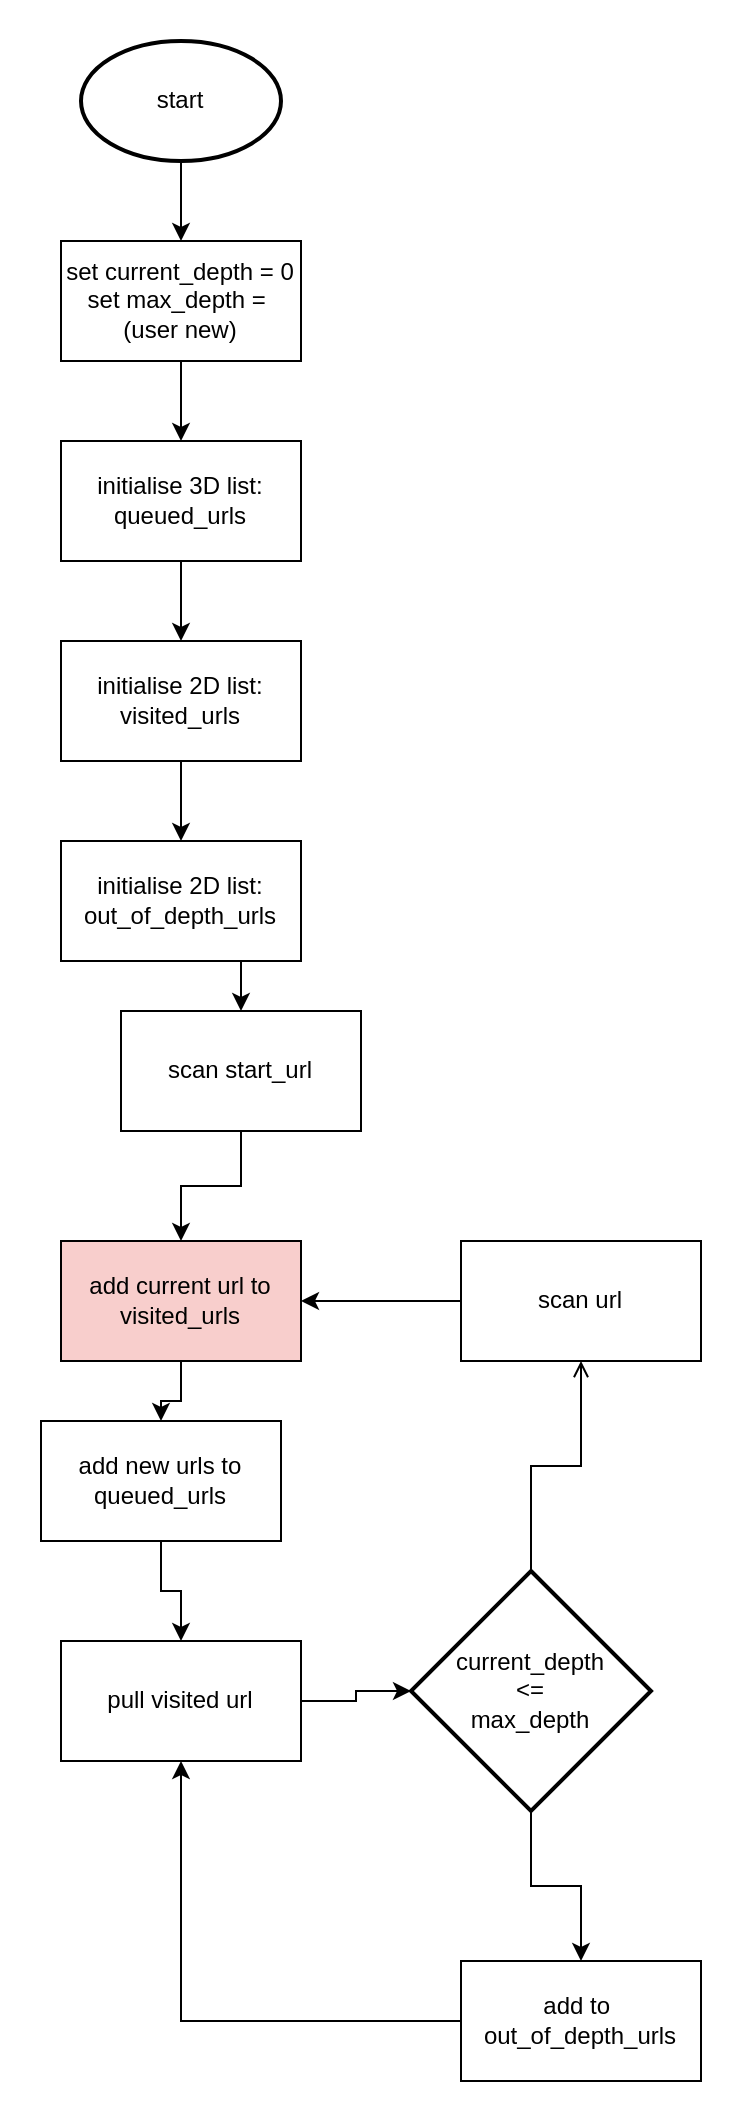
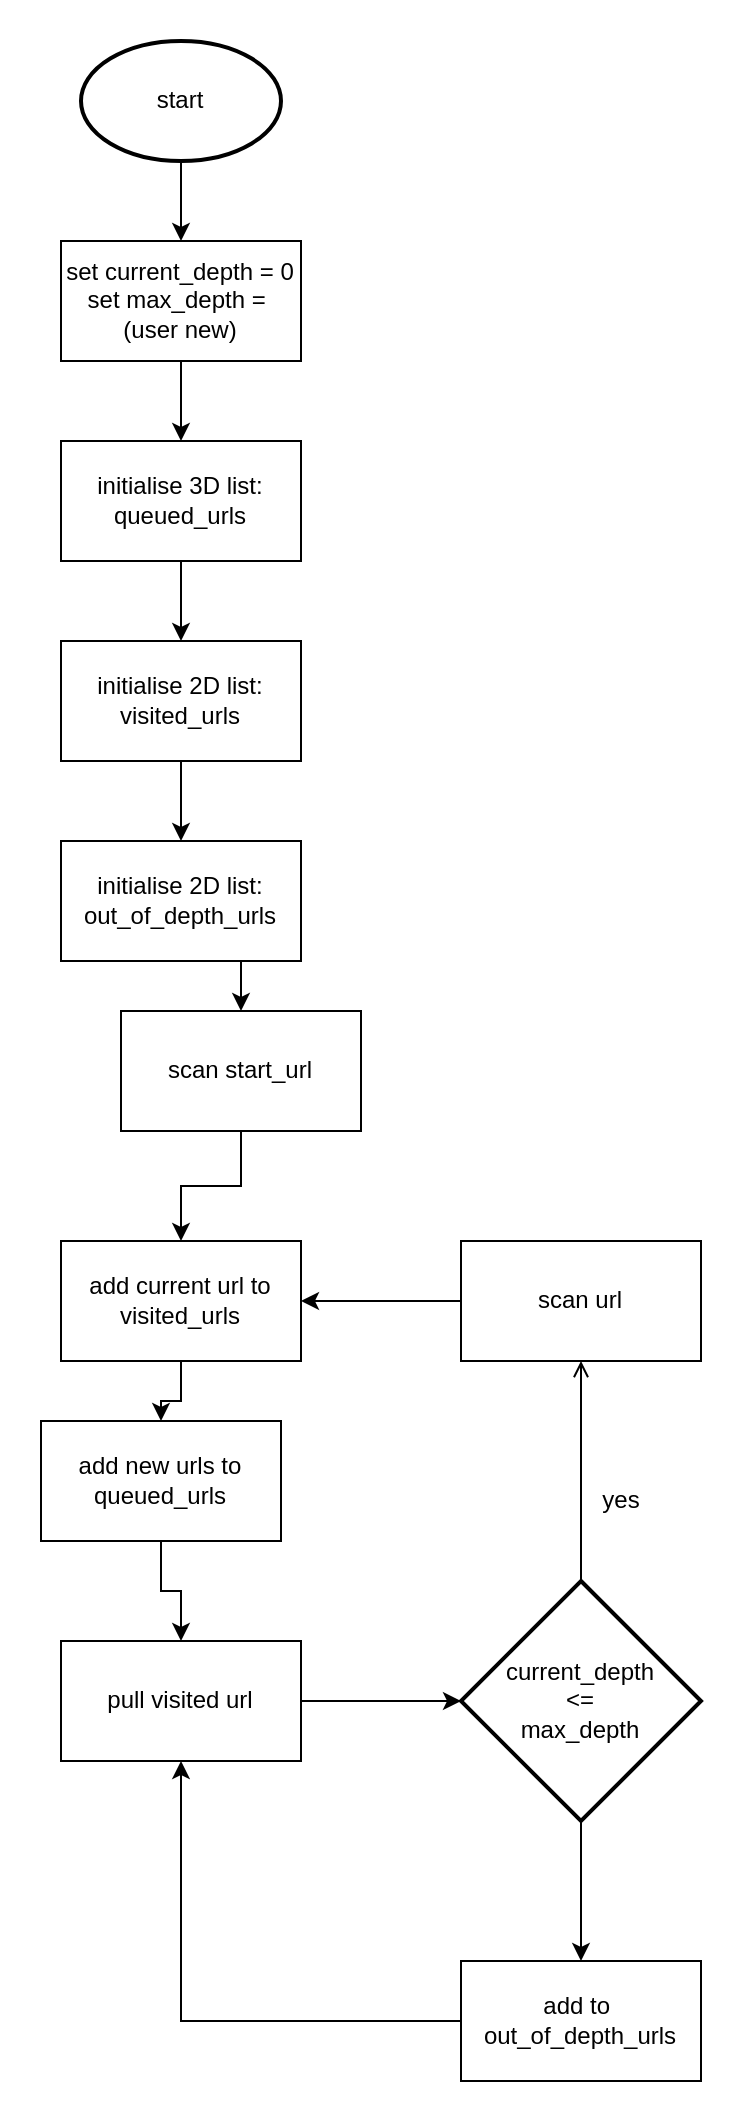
  <mxCell id="0" />
  <mxCell id="1" parent="0" />
  <mxCell id="2" style="edgeStyle=orthogonalEdgeStyle;rounded=0;orthogonalLoop=1;jettySize=auto;html=1;" edge="1" parent="1" source="3" target="7"><mxGeometry relative="1" as="geometry" /></mxCell>
  <mxCell id="3" value="start" style="strokeWidth=2;html=1;shape=mxgraph.flowchart.start_1;whiteSpace=wrap;" vertex="1" parent="1"><mxGeometry x="40" y="20" width="100" height="60" as="geometry" /></mxCell>
  <mxCell id="4" style="edgeStyle=orthogonalEdgeStyle;rounded=0;orthogonalLoop=1;jettySize=auto;html=1;entryX=0.5;entryY=0;entryDx=0;entryDy=0;" edge="1" parent="1" source="5" target="13"><mxGeometry relative="1" as="geometry" /></mxCell>
  <mxCell id="5" value="&lt;div&gt;initialise 3D list:&lt;/div&gt;&lt;div&gt;queued_urls&lt;br&gt;&lt;/div&gt;" style="rounded=0;whiteSpace=wrap;html=1;" vertex="1" parent="1"><mxGeometry x="30" y="220" width="120" height="60" as="geometry" /></mxCell>
  <mxCell id="6" style="edgeStyle=orthogonalEdgeStyle;rounded=0;orthogonalLoop=1;jettySize=auto;html=1;entryX=0.5;entryY=0;entryDx=0;entryDy=0;" edge="1" parent="1" source="7" target="5"><mxGeometry relative="1" as="geometry" /></mxCell>
  <mxCell id="7" value="&lt;div&gt;set current_depth = 0&lt;/div&gt;&lt;div&gt;set max_depth =&amp;nbsp;&lt;/div&gt;&lt;div&gt;(user new)&lt;br&gt;&lt;/div&gt;" style="rounded=0;whiteSpace=wrap;html=1;" vertex="1" parent="1"><mxGeometry x="30" y="120" width="120" height="60" as="geometry" /></mxCell>
  <mxCell id="8" style="edgeStyle=orthogonalEdgeStyle;rounded=0;orthogonalLoop=1;jettySize=auto;html=1;exitX=0.5;exitY=1;exitDx=0;exitDy=0;entryX=0.5;entryY=0;entryDx=0;entryDy=0;" edge="1" parent="1" source="9" target="15"><mxGeometry relative="1" as="geometry" /></mxCell>
  <mxCell id="9" value="scan start_url" style="rounded=0;whiteSpace=wrap;html=1;" vertex="1" parent="1"><mxGeometry x="60" y="505" width="120" height="60" as="geometry" /></mxCell>
  <mxCell id="10" style="edgeStyle=orthogonalEdgeStyle;rounded=0;orthogonalLoop=1;jettySize=auto;html=1;entryX=0.5;entryY=0;entryDx=0;entryDy=0;" edge="1" parent="1" source="11" target="16"><mxGeometry relative="1" as="geometry" /></mxCell>
  <mxCell id="11" value="add new urls to queued_urls" style="rounded=0;whiteSpace=wrap;html=1;" vertex="1" parent="1"><mxGeometry x="20" y="710" width="120" height="60" as="geometry" /></mxCell>
  <mxCell id="12" style="edgeStyle=orthogonalEdgeStyle;rounded=0;orthogonalLoop=1;jettySize=auto;html=1;entryX=0.5;entryY=0;entryDx=0;entryDy=0;" edge="1" parent="1" source="13" target="25"><mxGeometry relative="1" as="geometry" /></mxCell>
  <mxCell id="13" value="&lt;div&gt;initialise 2D list:&lt;/div&gt;&lt;div&gt;visited_urls&lt;br&gt;&lt;/div&gt;" style="rounded=0;whiteSpace=wrap;html=1;" vertex="1" parent="1"><mxGeometry x="30" y="320" width="120" height="60" as="geometry" /></mxCell>
  <mxCell id="14" style="edgeStyle=orthogonalEdgeStyle;rounded=0;orthogonalLoop=1;jettySize=auto;html=1;" edge="1" parent="1" source="15" target="11"><mxGeometry relative="1" as="geometry" /></mxCell>
- <mxCell id="15" value="&lt;div&gt;add current url to&lt;/div&gt;&lt;div&gt;visited_urls&lt;br&gt;&lt;/div&gt;" style="rounded=0;whiteSpace=wrap;html=1;fillColor=#f8cecc;" vertex="1" parent="1"><mxGeometry x="30" y="620" width="120" height="60" as="geometry" /></mxCell>
+ <mxCell id="15" value="&lt;div&gt;add current url to&lt;/div&gt;&lt;div&gt;visited_urls&lt;br&gt;&lt;/div&gt;" style="rounded=0;whiteSpace=wrap;html=1;" vertex="1" parent="1"><mxGeometry x="30" y="620" width="120" height="60" as="geometry" /></mxCell>
  <mxCell id="16" value="&lt;div&gt;pull visited url&lt;/div&gt;" style="rounded=0;whiteSpace=wrap;html=1;" vertex="1" parent="1"><mxGeometry x="30" y="820" width="120" height="60" as="geometry" /></mxCell>
  <mxCell id="17" style="edgeStyle=orthogonalEdgeStyle;rounded=0;orthogonalLoop=1;jettySize=auto;html=1;entryX=0.5;entryY=1;entryDx=0;entryDy=0;endArrow=open;" edge="1" parent="1" source="19" target="21"><mxGeometry relative="1" as="geometry" /></mxCell>
  <mxCell id="18" style="edgeStyle=orthogonalEdgeStyle;rounded=0;orthogonalLoop=1;jettySize=auto;html=1;" edge="1" parent="1" source="19" target="27"><mxGeometry relative="1" as="geometry" /></mxCell>
- <mxCell id="19" value="&lt;div&gt;current_depth &lt;br&gt;&lt;/div&gt;&lt;div&gt;&amp;lt;=&lt;/div&gt;&lt;div&gt;max_depth&lt;br&gt;&lt;/div&gt;" style="strokeWidth=2;html=1;shape=mxgraph.flowchart.decision;whiteSpace=wrap;" vertex="1" parent="1"><mxGeometry x="205" y="785" width="120" height="120" as="geometry" /></mxCell>
+ <mxCell id="19" value="&lt;div&gt;current_depth &lt;br&gt;&lt;/div&gt;&lt;div&gt;&amp;lt;=&lt;/div&gt;&lt;div&gt;max_depth&lt;br&gt;&lt;/div&gt;" style="strokeWidth=2;html=1;shape=mxgraph.flowchart.decision;whiteSpace=wrap;" vertex="1" parent="1"><mxGeometry x="230" y="790" width="120" height="120" as="geometry" /></mxCell>
  <mxCell id="20" style="edgeStyle=orthogonalEdgeStyle;rounded=0;orthogonalLoop=1;jettySize=auto;html=1;entryX=1;entryY=0.5;entryDx=0;entryDy=0;" edge="1" parent="1" source="21" target="15"><mxGeometry relative="1" as="geometry" /></mxCell>
  <mxCell id="21" value="scan url" style="rounded=0;whiteSpace=wrap;html=1;" vertex="1" parent="1"><mxGeometry x="230" y="620" width="120" height="60" as="geometry" /></mxCell>
  <mxCell id="22" style="edgeStyle=orthogonalEdgeStyle;rounded=0;orthogonalLoop=1;jettySize=auto;html=1;entryX=0;entryY=0.5;entryDx=0;entryDy=0;entryPerimeter=0;" edge="1" parent="1" source="16" target="19"><mxGeometry relative="1" as="geometry" /></mxCell>
+ <mxCell id="23" value="&lt;div&gt;yes&lt;/div&gt;" style="text;html=1;align=center;verticalAlign=middle;resizable=0;points=[];autosize=1;strokeColor=none;fillColor=none;" vertex="1" parent="1"><mxGeometry x="290" y="735" width="40" height="30" as="geometry" /></mxCell>
  <mxCell id="24" style="edgeStyle=orthogonalEdgeStyle;rounded=0;orthogonalLoop=1;jettySize=auto;html=1;exitX=0.5;exitY=1;exitDx=0;exitDy=0;entryX=0.5;entryY=0;entryDx=0;entryDy=0;" edge="1" parent="1" source="25" target="9"><mxGeometry relative="1" as="geometry" /></mxCell>
  <mxCell id="25" value="&lt;div&gt;initialise 2D list:&lt;/div&gt;&lt;div&gt;out_of_depth_urls&lt;br&gt;&lt;/div&gt;" style="rounded=0;whiteSpace=wrap;html=1;" vertex="1" parent="1"><mxGeometry x="30" y="420" width="120" height="60" as="geometry" /></mxCell>
  <mxCell id="26" style="edgeStyle=orthogonalEdgeStyle;rounded=0;orthogonalLoop=1;jettySize=auto;html=1;entryX=0.5;entryY=1;entryDx=0;entryDy=0;" edge="1" parent="1" source="27" target="16"><mxGeometry relative="1" as="geometry" /></mxCell>
  <mxCell id="27" value="&lt;div&gt;add to&amp;nbsp;&lt;br&gt;&lt;/div&gt;&lt;div&gt;out_of_depth_urls&lt;/div&gt; " style="rounded=0;whiteSpace=wrap;html=1;" vertex="1" parent="1"><mxGeometry x="230" y="980" width="120" height="60" as="geometry" /></mxCell>
